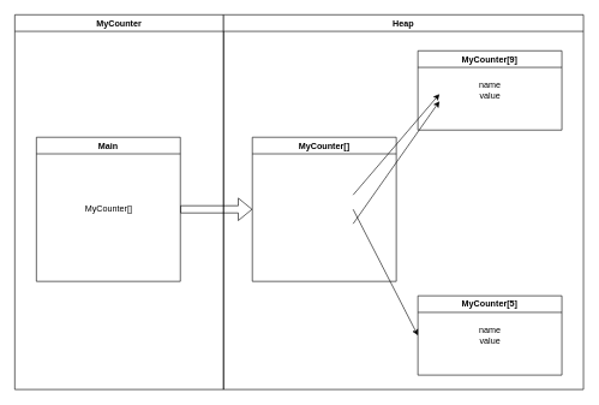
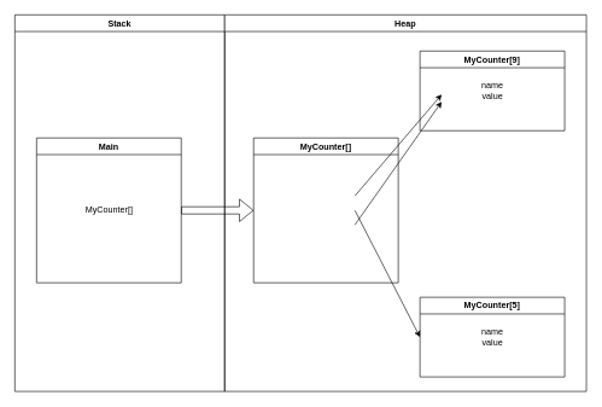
  <mxCell id="0" />
  <mxCell id="1" parent="0" />
  <mxCell id="2" value="Main" style="swimlane;whiteSpace=wrap;html=1;startSize=23;" parent="1" vertex="1"><mxGeometry x="50" y="190" width="200" height="200" as="geometry" /></mxCell>
  <mxCell id="3" value="MyCounter[]" style="text;html=1;align=center;verticalAlign=middle;resizable=0;points=[];autosize=1;strokeColor=none;fillColor=none;" parent="2" vertex="1"><mxGeometry x="55" y="85" width="90" height="30" as="geometry" /></mxCell>
  <mxCell id="4" value="" style="shape=flexArrow;endArrow=classic;html=1;rounded=0;entryX=0;entryY=0.5;entryDx=0;entryDy=0;" parent="1" edge="1" target="11"><mxGeometry width="50" height="50" relative="1" as="geometry"><mxPoint x="250" y="290" as="sourcePoint" /><mxPoint x="320" y="290" as="targetPoint" /></mxGeometry></mxCell>
  <mxCell id="5" value="MyCounter[5]" style="swimlane;whiteSpace=wrap;html=1;startSize=23;" parent="1" vertex="1"><mxGeometry x="580" y="410" width="200" height="110" as="geometry" /></mxCell>
  <mxCell id="6" value="name&lt;br&gt;value" style="text;html=1;align=center;verticalAlign=middle;resizable=0;points=[];autosize=1;strokeColor=none;fillColor=none;" parent="5" vertex="1"><mxGeometry x="75" y="35" width="50" height="40" as="geometry" /></mxCell>
  <mxCell id="7" value="MyCounter[9]" style="swimlane;whiteSpace=wrap;html=1;startSize=23;" parent="1" vertex="1"><mxGeometry x="580" y="70" width="200" height="110" as="geometry" /></mxCell>
  <mxCell id="8" value="name&lt;br&gt;value" style="text;html=1;align=center;verticalAlign=middle;resizable=0;points=[];autosize=1;strokeColor=none;fillColor=none;" parent="7" vertex="1"><mxGeometry x="75" y="35" width="50" height="40" as="geometry" /></mxCell>
- <mxCell id="9" value="MyCounter" style="swimlane;whiteSpace=wrap;html=1;" vertex="1" parent="1"><mxGeometry x="20" y="20" width="290" height="520" as="geometry" /></mxCell>
+ <mxCell id="9" value="Stack" style="swimlane;whiteSpace=wrap;html=1;" vertex="1" parent="1"><mxGeometry x="20" y="20" width="290" height="520" as="geometry" /></mxCell>
  <mxCell id="10" value="Heap" style="swimlane;whiteSpace=wrap;html=1;" vertex="1" parent="1"><mxGeometry x="310" y="20" width="500" height="520" as="geometry" /></mxCell>
  <mxCell id="11" value="MyCounter[]" style="swimlane;whiteSpace=wrap;html=1;startSize=23;" parent="10" vertex="1"><mxGeometry x="40" y="170" width="200" height="200" as="geometry" /></mxCell>
  <mxCell id="12" value="" style="endArrow=classic;html=1;rounded=0;" parent="11" edge="1"><mxGeometry width="50" height="50" relative="1" as="geometry"><mxPoint x="140" y="80" as="sourcePoint" /><mxPoint x="260" y="-60" as="targetPoint" /></mxGeometry></mxCell>
  <mxCell id="13" value="" style="endArrow=classic;html=1;rounded=0;entryX=0;entryY=0.5;entryDx=0;entryDy=0;" parent="11" target="5" edge="1"><mxGeometry width="50" height="50" relative="1" as="geometry"><mxPoint x="140" y="100" as="sourcePoint" /><mxPoint x="190" y="50" as="targetPoint" /></mxGeometry></mxCell>
  <mxCell id="14" value="" style="endArrow=classic;html=1;rounded=0;" parent="11" edge="1"><mxGeometry width="50" height="50" relative="1" as="geometry"><mxPoint x="140" y="120" as="sourcePoint" /><mxPoint x="260" y="-50" as="targetPoint" /></mxGeometry></mxCell>
